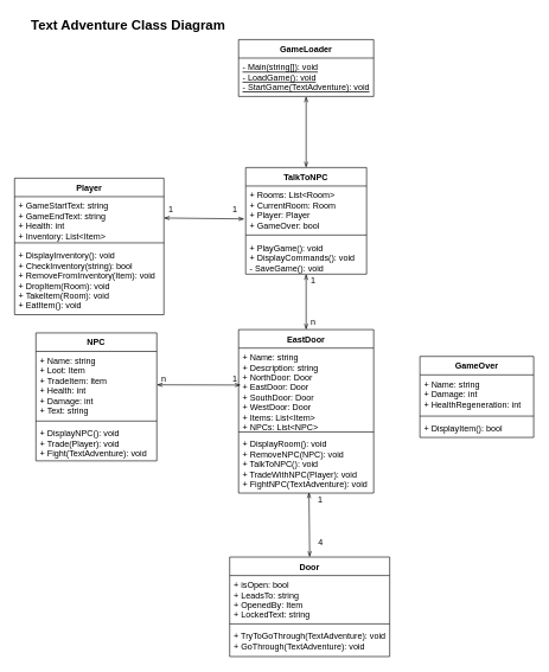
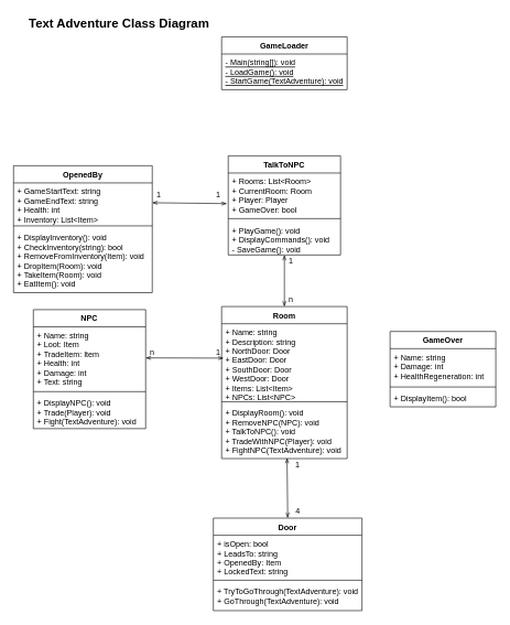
  <mxCell id="0" />
  <mxCell id="1" parent="0" />
  <mxCell id="2" value="TalkToNPC" style="swimlane;fontStyle=1;align=center;verticalAlign=top;childLayout=stackLayout;horizontal=1;startSize=26;horizontalStack=0;resizeParent=1;resizeParentMax=0;resizeLast=0;collapsible=1;marginBottom=0;" parent="1" vertex="1"><mxGeometry x="345" y="235" width="170" height="150" as="geometry" /></mxCell>
  <mxCell id="3" value="+ Rooms: List&lt;Room&gt;&#10;+ CurrentRoom: Room&#10;+ Player: Player&#10;+ GameOver: bool" style="text;strokeColor=none;fillColor=none;align=left;verticalAlign=top;spacingLeft=4;spacingRight=4;overflow=hidden;rotatable=0;points=[[0,0.5],[1,0.5]];portConstraint=eastwest;fontStyle=0" parent="2" vertex="1"><mxGeometry y="26" width="170" height="64" as="geometry" /></mxCell>
  <mxCell id="4" value="" style="line;strokeWidth=1;fillColor=none;align=left;verticalAlign=middle;spacingTop=-1;spacingLeft=3;spacingRight=3;rotatable=0;labelPosition=right;points=[];portConstraint=eastwest;" parent="2" vertex="1"><mxGeometry y="90" width="170" height="10" as="geometry" /></mxCell>
  <mxCell id="5" value="+ PlayGame(): void&#10;+ DisplayCommands(): void&#10;- SaveGame(): void" style="text;strokeColor=none;fillColor=none;align=left;verticalAlign=top;spacingLeft=4;spacingRight=4;overflow=hidden;rotatable=0;points=[[0,0.5],[1,0.5]];portConstraint=eastwest;fontStyle=0" parent="2" vertex="1"><mxGeometry y="100" width="170" height="50" as="geometry" /></mxCell>
- <mxCell id="6" value="EastDoor" style="swimlane;fontStyle=1;align=center;verticalAlign=top;childLayout=stackLayout;horizontal=1;startSize=26;horizontalStack=0;resizeParent=1;resizeParentMax=0;resizeLast=0;collapsible=1;marginBottom=0;" parent="1" vertex="1"><mxGeometry x="335" y="463" width="190" height="230" as="geometry" /></mxCell>
+ <mxCell id="6" value="Room" style="swimlane;fontStyle=1;align=center;verticalAlign=top;childLayout=stackLayout;horizontal=1;startSize=26;horizontalStack=0;resizeParent=1;resizeParentMax=0;resizeLast=0;collapsible=1;marginBottom=0;" parent="1" vertex="1"><mxGeometry x="335" y="463" width="190" height="230" as="geometry" /></mxCell>
  <mxCell id="7" value="+ Name: string&#10;+ Description: string&#10;+ NorthDoor: Door&#10;+ EastDoor: Door&#10;+ SouthDoor: Door&#10;+ WestDoor: Door&#10;+ Items: List&lt;Item&gt;&#10;+ NPCs: List&lt;NPC&gt;" style="text;strokeColor=none;fillColor=none;align=left;verticalAlign=top;spacingLeft=4;spacingRight=4;overflow=hidden;rotatable=0;points=[[0,0.5],[1,0.5]];portConstraint=eastwest;" parent="6" vertex="1"><mxGeometry y="26" width="190" height="114" as="geometry" /></mxCell>
  <mxCell id="8" value="" style="line;strokeWidth=1;fillColor=none;align=left;verticalAlign=middle;spacingTop=-1;spacingLeft=3;spacingRight=3;rotatable=0;labelPosition=right;points=[];portConstraint=eastwest;" parent="6" vertex="1"><mxGeometry y="140" width="190" height="8" as="geometry" /></mxCell>
  <mxCell id="9" value="+ DisplayRoom(): void&#10;+ RemoveNPC(NPC): void&#10;+ TalkToNPC(): void&#10;+ TradeWithNPC(Player): void&#10;+ FightNPC(TextAdventure): void&#10;" style="text;strokeColor=none;fillColor=none;align=left;verticalAlign=top;spacingLeft=4;spacingRight=4;overflow=hidden;rotatable=0;points=[[0,0.5],[1,0.5]];portConstraint=eastwest;" parent="6" vertex="1"><mxGeometry y="148" width="190" height="82" as="geometry" /></mxCell>
  <mxCell id="10" value="" style="endArrow=openThin;startArrow=openThin;html=1;startFill=0;endFill=0;exitX=0.5;exitY=0;exitDx=0;exitDy=0;" parent="1" edge="1" source="30"><mxGeometry width="50" height="50" relative="1" as="geometry"><mxPoint x="435" y="783" as="sourcePoint" /><mxPoint x="434" y="692" as="targetPoint" /></mxGeometry></mxCell>
- <mxCell id="11" value="4" style="text;html=1;align=center;verticalAlign=middle;resizable=0;points=[];autosize=1;" parent="1" vertex="1"><mxGeometry x="440" y="753" width="20" height="20" as="geometry" /></mxCell>
+ <mxCell id="11" value="4" style="text;html=1;align=center;verticalAlign=middle;resizable=0;points=[];autosize=1;" parent="1" vertex="1"><mxGeometry x="440" y="763" width="20" height="20" as="geometry" /></mxCell>
  <mxCell id="12" value="" style="endArrow=openThin;startArrow=openThin;html=1;exitX=0.5;exitY=0;exitDx=0;exitDy=0;startFill=0;endFill=0;" parent="1" source="6" target="5" edge="1"><mxGeometry width="50" height="50" relative="1" as="geometry"><mxPoint x="410" y="443" as="sourcePoint" /><mxPoint x="460" y="393" as="targetPoint" /></mxGeometry></mxCell>
  <mxCell id="13" value="1" style="text;html=1;strokeColor=none;fillColor=none;align=center;verticalAlign=middle;whiteSpace=wrap;rounded=0;" parent="1" vertex="1"><mxGeometry x="420" y="385" width="40" height="20" as="geometry" /></mxCell>
  <mxCell id="14" value="n" style="text;html=1;strokeColor=none;fillColor=none;align=center;verticalAlign=middle;whiteSpace=wrap;rounded=0;" parent="1" vertex="1"><mxGeometry x="420" y="443" width="40" height="20" as="geometry" /></mxCell>
  <mxCell id="15" style="rounded=0;orthogonalLoop=1;jettySize=auto;html=1;startArrow=openThin;startFill=0;endArrow=openThin;endFill=0;entryX=-0.012;entryY=0.723;entryDx=0;entryDy=0;exitX=1;exitY=0.5;exitDx=0;exitDy=0;entryPerimeter=0;" parent="1" source="22" target="3" edge="1"><mxGeometry relative="1" as="geometry"><mxPoint x="230" y="323" as="sourcePoint" /><mxPoint x="342" y="381" as="targetPoint" /></mxGeometry></mxCell>
  <mxCell id="16" value="1" style="text;html=1;strokeColor=none;fillColor=none;align=center;verticalAlign=middle;whiteSpace=wrap;rounded=0;" parent="1" vertex="1"><mxGeometry x="220" y="285" width="40" height="20" as="geometry" /></mxCell>
  <mxCell id="17" value="1" style="text;html=1;strokeColor=none;fillColor=none;align=center;verticalAlign=middle;whiteSpace=wrap;rounded=0;" parent="1" vertex="1"><mxGeometry x="310" y="285" width="40" height="20" as="geometry" /></mxCell>
  <mxCell id="18" style="edgeStyle=none;rounded=0;orthogonalLoop=1;jettySize=auto;html=1;entryX=1;entryY=0.5;entryDx=0;entryDy=0;startArrow=openThin;startFill=0;endArrow=openThin;endFill=0;" parent="1" target="35" edge="1"><mxGeometry relative="1" as="geometry"><mxPoint x="338" y="541" as="sourcePoint" /><mxPoint x="221.6" y="543.982" as="targetPoint" /></mxGeometry></mxCell>
  <mxCell id="19" value="n" style="text;html=1;strokeColor=none;fillColor=none;align=center;verticalAlign=middle;whiteSpace=wrap;rounded=0;" parent="1" vertex="1"><mxGeometry x="210" y="523" width="40" height="20" as="geometry" /></mxCell>
  <mxCell id="20" value="1" style="text;html=1;strokeColor=none;fillColor=none;align=center;verticalAlign=middle;whiteSpace=wrap;rounded=0;" parent="1" vertex="1"><mxGeometry x="310" y="523" width="40" height="20" as="geometry" /></mxCell>
- <mxCell id="21" value="Player" style="swimlane;fontStyle=1;align=center;verticalAlign=top;childLayout=stackLayout;horizontal=1;startSize=26;horizontalStack=0;resizeParent=1;resizeParentMax=0;resizeLast=0;collapsible=1;marginBottom=0;" parent="1" vertex="1"><mxGeometry x="20" y="250" width="210" height="192" as="geometry" /></mxCell>
+ <mxCell id="21" value="OpenedBy" style="swimlane;fontStyle=1;align=center;verticalAlign=top;childLayout=stackLayout;horizontal=1;startSize=26;horizontalStack=0;resizeParent=1;resizeParentMax=0;resizeLast=0;collapsible=1;marginBottom=0;" parent="1" vertex="1"><mxGeometry x="20" y="250" width="210" height="192" as="geometry" /></mxCell>
  <mxCell id="22" value="+ GameStartText: string&#10;+ GameEndText: string&#10;+ Health: int&#10;+ Inventory: List&lt;Item&gt;&#10;" style="text;strokeColor=none;fillColor=none;align=left;verticalAlign=top;spacingLeft=4;spacingRight=4;overflow=hidden;rotatable=0;points=[[0,0.5],[1,0.5]];portConstraint=eastwest;" parent="21" vertex="1"><mxGeometry y="26" width="210" height="60" as="geometry" /></mxCell>
  <mxCell id="23" value="" style="line;strokeWidth=1;fillColor=none;align=left;verticalAlign=middle;spacingTop=-1;spacingLeft=3;spacingRight=3;rotatable=0;labelPosition=right;points=[];portConstraint=eastwest;" parent="21" vertex="1"><mxGeometry y="86" width="210" height="10" as="geometry" /></mxCell>
  <mxCell id="24" value="+ DisplayInventory(): void&#10;+ CheckInventory(string): bool&#10;+ RemoveFromInventory(Item): void&#10;+ DropItem(Room): void&#10;+ TakeItem(Room): void&#10;+ EatItem(): void&#10;" style="text;strokeColor=none;fillColor=none;align=left;verticalAlign=top;spacingLeft=4;spacingRight=4;overflow=hidden;rotatable=0;points=[[0,0.5],[1,0.5]];portConstraint=eastwest;" parent="21" vertex="1"><mxGeometry y="96" width="210" height="96" as="geometry" /></mxCell>
  <mxCell id="25" value="GameOver" style="swimlane;fontStyle=1;align=center;verticalAlign=top;childLayout=stackLayout;horizontal=1;startSize=26;horizontalStack=0;resizeParent=1;resizeParentMax=0;resizeLast=0;collapsible=1;marginBottom=0;" parent="1" vertex="1"><mxGeometry x="590" y="500.69" width="160" height="114" as="geometry" /></mxCell>
  <mxCell id="26" value="+ Name: string&#10;+ Damage: int&#10;+ HealthRegeneration: int" style="text;strokeColor=none;fillColor=none;align=left;verticalAlign=top;spacingLeft=4;spacingRight=4;overflow=hidden;rotatable=0;points=[[0,0.5],[1,0.5]];portConstraint=eastwest;" parent="25" vertex="1"><mxGeometry y="26" width="160" height="54" as="geometry" /></mxCell>
  <mxCell id="27" value="" style="line;strokeWidth=1;fillColor=none;align=left;verticalAlign=middle;spacingTop=-1;spacingLeft=3;spacingRight=3;rotatable=0;labelPosition=right;points=[];portConstraint=eastwest;" parent="25" vertex="1"><mxGeometry y="80" width="160" height="8" as="geometry" /></mxCell>
  <mxCell id="28" value="+ DisplayItem(): bool" style="text;strokeColor=none;fillColor=none;align=left;verticalAlign=top;spacingLeft=4;spacingRight=4;overflow=hidden;rotatable=0;points=[[0,0.5],[1,0.5]];portConstraint=eastwest;" parent="25" vertex="1"><mxGeometry y="88" width="160" height="26" as="geometry" /></mxCell>
  <mxCell id="29" value="1" style="text;html=1;strokeColor=none;fillColor=none;align=center;verticalAlign=middle;whiteSpace=wrap;rounded=0;" vertex="1" parent="1"><mxGeometry x="430" y="693" width="40" height="20" as="geometry" /></mxCell>
  <mxCell id="30" value="Door" style="swimlane;fontStyle=1;align=center;verticalAlign=top;childLayout=stackLayout;horizontal=1;startSize=26;horizontalStack=0;resizeParent=1;resizeParentMax=0;resizeLast=0;collapsible=1;marginBottom=0;" vertex="1" parent="1"><mxGeometry x="322.5" y="783" width="225" height="140" as="geometry" /></mxCell>
  <mxCell id="31" value="+ isOpen: bool&#10;+ LeadsTo: string&#10;+ OpenedBy: Item&#10;+ LockedText: string" style="text;strokeColor=none;fillColor=none;align=left;verticalAlign=top;spacingLeft=4;spacingRight=4;overflow=hidden;rotatable=0;points=[[0,0.5],[1,0.5]];portConstraint=eastwest;" vertex="1" parent="30"><mxGeometry y="26" width="225" height="64" as="geometry" /></mxCell>
  <mxCell id="32" value="" style="line;strokeWidth=1;fillColor=none;align=left;verticalAlign=middle;spacingTop=-1;spacingLeft=3;spacingRight=3;rotatable=0;labelPosition=right;points=[];portConstraint=eastwest;" vertex="1" parent="30"><mxGeometry y="90" width="225" height="8" as="geometry" /></mxCell>
  <mxCell id="33" value="+ TryToGoThrough(TextAdventure): void&#10;+ GoThrough(TextAdventure): void" style="text;strokeColor=none;fillColor=none;align=left;verticalAlign=top;spacingLeft=4;spacingRight=4;overflow=hidden;rotatable=0;points=[[0,0.5],[1,0.5]];portConstraint=eastwest;" vertex="1" parent="30"><mxGeometry y="98" width="225" height="42" as="geometry" /></mxCell>
  <mxCell id="34" value="NPC" style="swimlane;fontStyle=1;align=center;verticalAlign=top;childLayout=stackLayout;horizontal=1;startSize=26;horizontalStack=0;resizeParent=1;resizeParentMax=0;resizeLast=0;collapsible=1;marginBottom=0;" vertex="1" parent="1"><mxGeometry x="50" y="467.69" width="170" height="180" as="geometry" /></mxCell>
  <mxCell id="35" value="+ Name: string&#10;+ Loot: Item&#10;+ TradeItem: Item&#10;+ Health: int&#10;+ Damage: int&#10;+ Text: string" style="text;strokeColor=none;fillColor=none;align=left;verticalAlign=top;spacingLeft=4;spacingRight=4;overflow=hidden;rotatable=0;points=[[0,0.5],[1,0.5]];portConstraint=eastwest;" vertex="1" parent="34"><mxGeometry y="26" width="170" height="94" as="geometry" /></mxCell>
  <mxCell id="36" value="" style="line;strokeWidth=1;fillColor=none;align=left;verticalAlign=middle;spacingTop=-1;spacingLeft=3;spacingRight=3;rotatable=0;labelPosition=right;points=[];portConstraint=eastwest;" vertex="1" parent="34"><mxGeometry y="120" width="170" height="8" as="geometry" /></mxCell>
  <mxCell id="37" value="+ DisplayNPC(): void&#10;+ Trade(Player): void&#10;+ Fight(TextAdventure): void" style="text;strokeColor=none;fillColor=none;align=left;verticalAlign=top;spacingLeft=4;spacingRight=4;overflow=hidden;rotatable=0;points=[[0,0.5],[1,0.5]];portConstraint=eastwest;" vertex="1" parent="34"><mxGeometry y="128" width="170" height="52" as="geometry" /></mxCell>
- <mxCell id="38" style="edgeStyle=orthogonalEdgeStyle;rounded=0;orthogonalLoop=1;jettySize=auto;html=1;startArrow=openThin;startFill=0;endArrow=openThin;endFill=0;" edge="1" parent="1" source="39" target="2"><mxGeometry relative="1" as="geometry" /></mxCell>
  <mxCell id="39" value="GameLoader" style="swimlane;fontStyle=1;align=center;verticalAlign=top;childLayout=stackLayout;horizontal=1;startSize=26;horizontalStack=0;resizeParent=1;resizeParentMax=0;resizeLast=0;collapsible=1;marginBottom=0;" vertex="1" parent="1"><mxGeometry x="335" y="55" width="190" height="80" as="geometry" /></mxCell>
  <mxCell id="40" value="- Main(string[]): void&#10;- LoadGame(): void&#10;- StartGame(TextAdventure): void" style="text;strokeColor=none;fillColor=none;align=left;verticalAlign=top;spacingLeft=4;spacingRight=4;overflow=hidden;rotatable=0;points=[[0,0.5],[1,0.5]];portConstraint=eastwest;fontStyle=4" vertex="1" parent="39"><mxGeometry y="26" width="190" height="54" as="geometry" /></mxCell>
  <mxCell id="41" value="Text Adventure Class Diagram" style="text;align=center;fontStyle=1;verticalAlign=middle;spacingLeft=3;spacingRight=3;strokeColor=none;rotatable=0;points=[[0,0.5],[1,0.5]];portConstraint=eastwest;fontSize=19;" vertex="1" parent="1"><mxGeometry x="140" y="20" width="80" height="26" as="geometry" /></mxCell>
